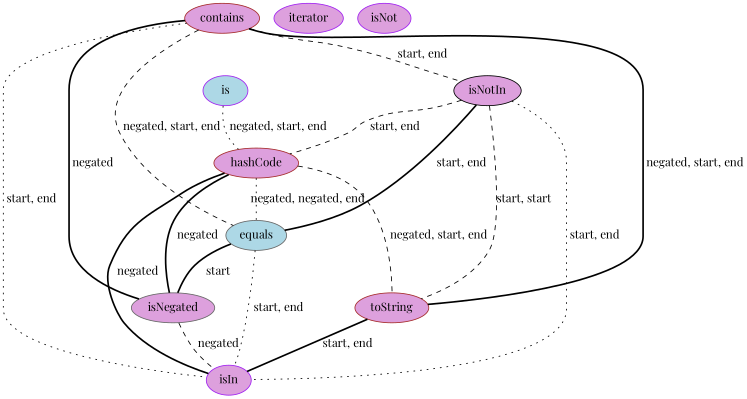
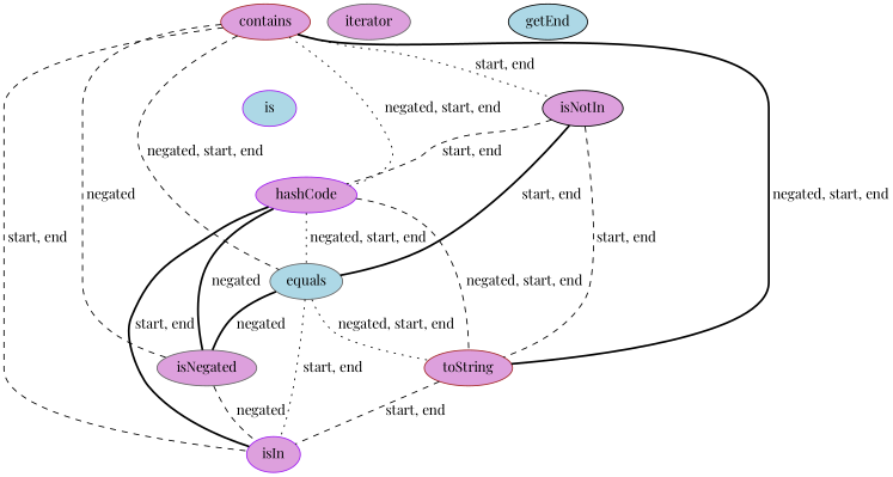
  digraph {
    fontname="Playfair Display"
    node [color=purple fillcolor=plum fontname="Playfair Display" style=filled]
    edge [dir=none fontname="Playfair Display" style=dashed]
    contains [color=brown]
    isNotIn [color=black]
-   hashCode [color=brown]
+   hashCode
    equals [color=gray40 fillcolor=lightblue]
    isNegated [color=gray40]
    toString [color=brown]
    isIn
-   iterator
-   isNot
+   iterator [color=gray40]
    is [fillcolor=lightblue]
-   contains -> isNotIn [label=" start, end"]
-   is -> hashCode [label=" negated, start, end" style=dotted]
+   getEnd [color=black fillcolor=lightblue]
+   contains -> isNotIn [label=" start, end" style=dotted]
+   contains -> hashCode [label=" negated, start, end" style=dotted]
    contains -> equals [label=" negated, start, end"]
-   contains -> isNegated [label=" negated" style=bold]
+   contains -> isNegated [label=" negated"]
    contains -> toString [label=" negated, start, end" style=bold]
-   contains -> isIn [label=" start, end" style=dotted]
+   contains -> isIn [label=" start, end"]
    isNotIn -> hashCode [label=" start, end"]
    isNotIn -> equals [label=" start, end" style=bold]
-   isNotIn -> toString [label=" start, start"]
-   isNotIn -> isIn [label=" start, end" style=dotted]
-   hashCode -> equals [label=" negated, negated, end" style=dotted]
+   isNotIn -> toString [label=" start, end"]
+   hashCode -> equals [label=" negated, start, end" style=dotted]
    hashCode -> isNegated [label=" negated" style=bold]
    hashCode -> toString [label=" negated, start, end"]
-   hashCode -> isIn [label=" negated" style=bold]
-   equals -> isNegated [label=" start" style=bold]
+   hashCode -> isIn [label=" start, end" style=bold]
+   equals -> isNegated [label=" negated" style=bold]
+   equals -> toString [label=" negated, start, end" style=dotted]
    equals -> isIn [label=" start, end" style=dotted]
    isNegated -> isIn [label=" negated"]
-   toString -> isIn [label=" start, end" style=bold]
+   toString -> isIn [label=" start, end"]
  }
